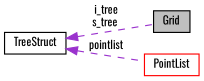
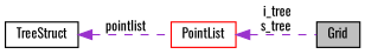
  digraph {
    fontname=Oswald
    rankdir=LR
    node [color=black fillcolor=white fontname=Oswald fontsize=10 shape=record style=filled]
    edge [color=darkorchid3 dir=back fontname=Oswald fontsize=10 labelfontname=Helvetica labelfontsize=10 style=dashed]
    n1 [fillcolor=grey75 fontcolor=black height=0.2 label=Grid width=0.4]
    n2 [height=0.2 label=TreeStruct width=0.4]
    n3 [color=red height=0.2 label=PointList width=0.4]
-   n2 -> n1 [label=" i_tree\ns_tree"]
+   n3 -> n1 [label=" i_tree\ns_tree"]
    n2 -> n3 [label=" pointlist"]
  }
